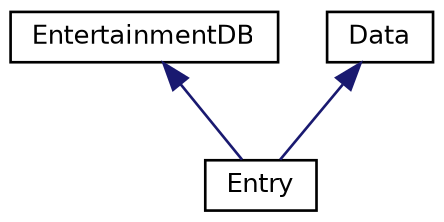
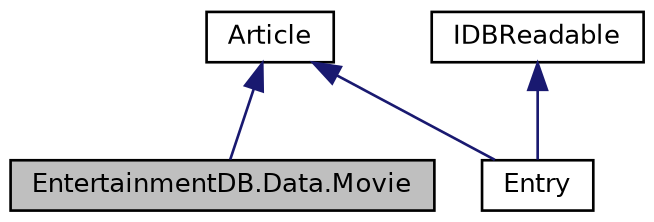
  digraph {
    node [color=black fillcolor=white fontname=Helvetica fontsize=10 shape=record style=filled]
    edge [color=midnightblue dir=back fontname=Helvetica fontsize=10 labelfontname=Helvetica labelfontsize=10 style=solid]
-   n2 [height=0.2 label=EntertainmentDB width=0.4]
+   n1 [fillcolor=grey75 fontcolor=black height=0.2 label="EntertainmentDB.Data.Movie" width=0.4]
+   n2 [height=0.2 label=Article width=0.4]
    n3 [height=0.2 label=Entry width=0.4]
-   n4 [height=0.2 label=Data width=0.4]
+   n4 [height=0.2 label=IDBReadable width=0.4]
+   n2 -> n1
    n2 -> n3
    n4 -> n3
  }
